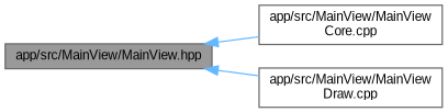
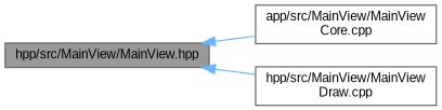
  digraph {
    fontname="Liberation Sans"
    rankdir=LR
    node [color=grey40 fillcolor=white fontname="Liberation Sans" fontsize=10 shape=box style=filled]
    edge [color=steelblue1 dir=back fontname="Liberation Sans" fontsize=10 labelfontname=Helvetica labelfontsize=10 style=solid]
-   n1 [color=gray40 fillcolor=grey60 fontcolor=black height=0.2 label="app/src/MainView/MainView.hpp" width=0.4]
+   n1 [color=gray40 fillcolor=grey60 fontcolor=black height=0.2 label="hpp/src/MainView/MainView.hpp" width=0.4]
    n2 [height=0.2 label="app/src/MainView/MainView\lCore.cpp" width=0.4]
-   n3 [height=0.2 label="app/src/MainView/MainView\lDraw.cpp" width=0.4]
+   n3 [height=0.2 label="hpp/src/MainView/MainView\lDraw.cpp" width=0.4]
    n1 -> n2
    n1 -> n3
  }
